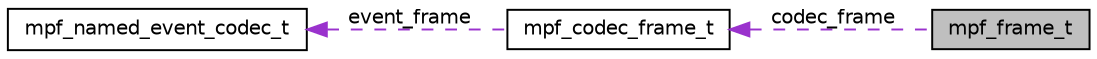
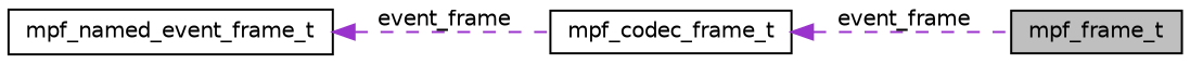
  digraph {
    rankdir=LR
    node [color=black fillcolor=white fontname=Helvetica fontsize=10 shape=record style=filled]
    edge [color=darkorchid3 dir=back fontname=Helvetica fontsize=10 labelfontname=Helvetica labelfontsize=10 style=dashed]
    n1 [fillcolor=grey75 fontcolor=black height=0.2 label=mpf_frame_t width=0.4]
    n2 [height=0.2 label=mpf_codec_frame_t width=0.4]
-   n3 [height=0.2 label=mpf_named_event_codec_t width=0.4]
-   n2 -> n1 [label=" codec_frame"]
+   n3 [height=0.2 label=mpf_named_event_frame_t width=0.4]
+   n2 -> n1 [label=" event_frame"]
    n3 -> n2 [label=" event_frame"]
  }
